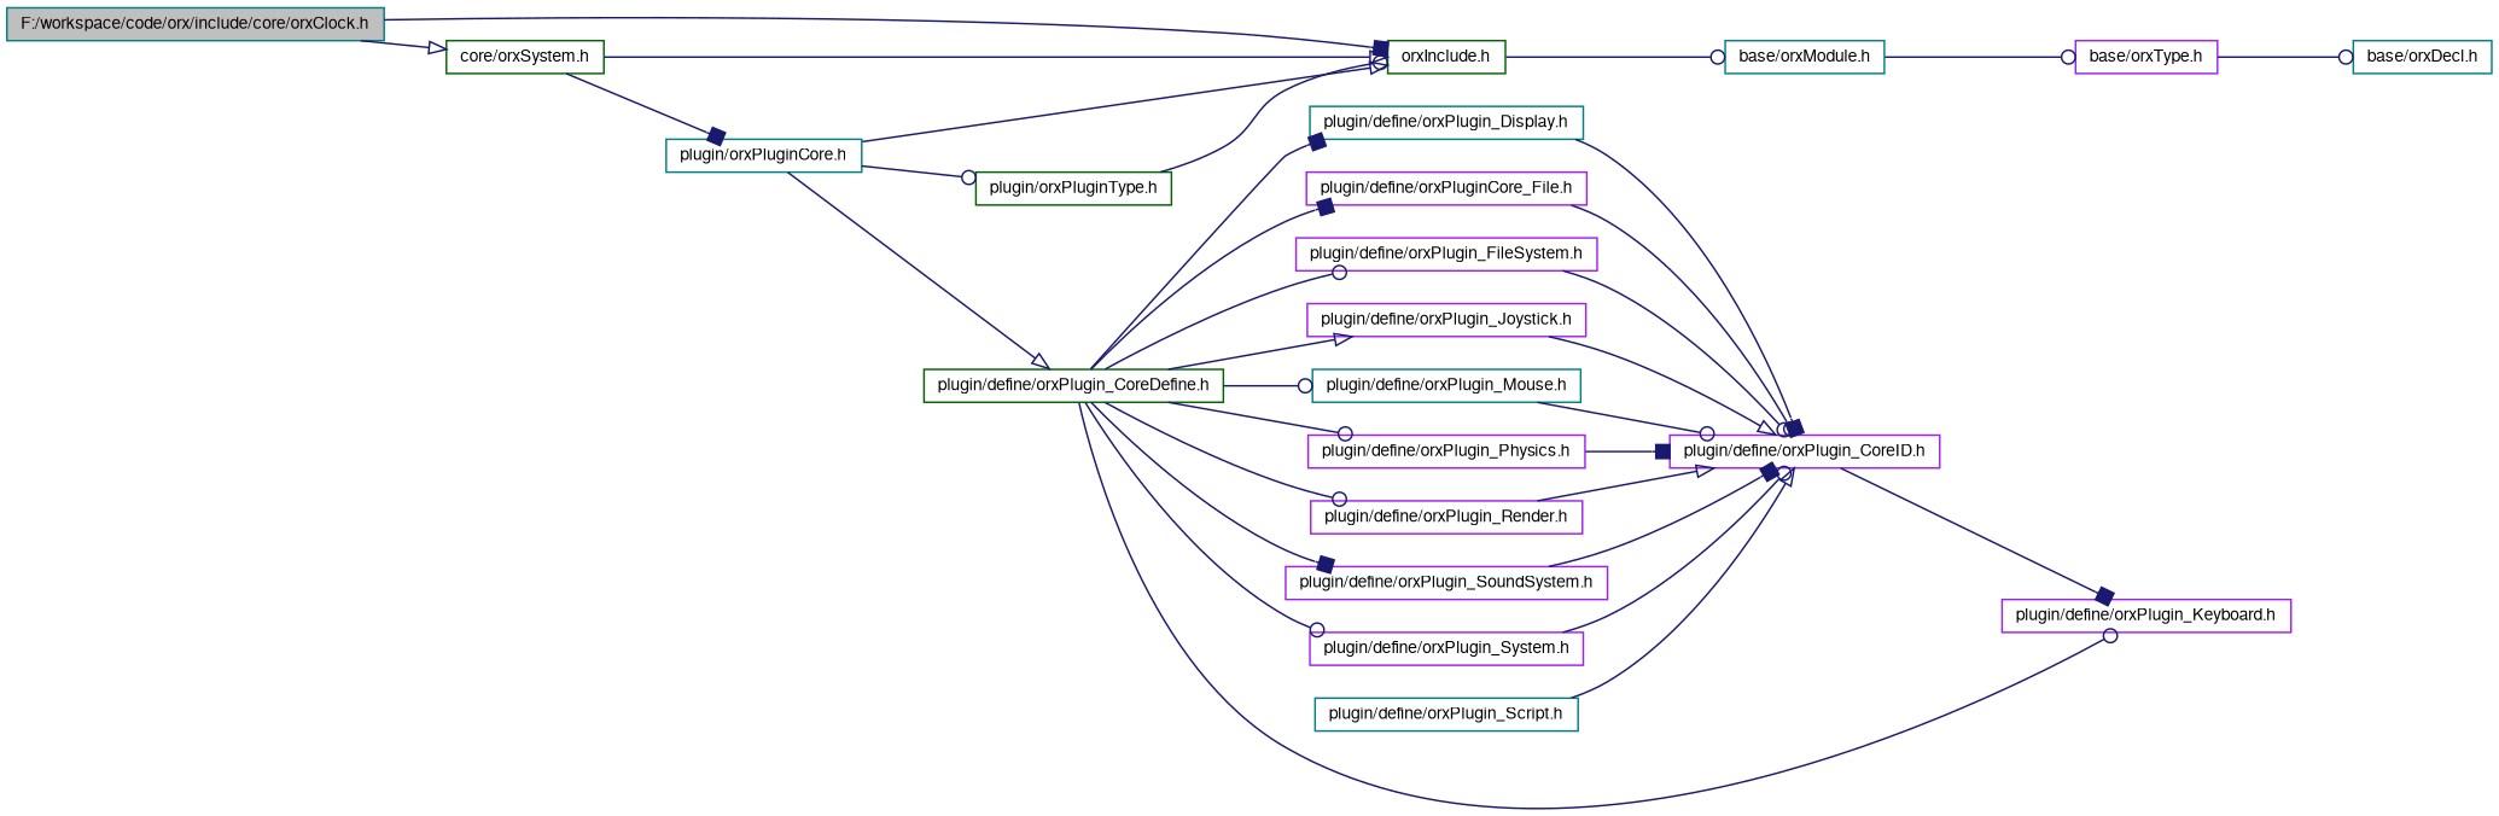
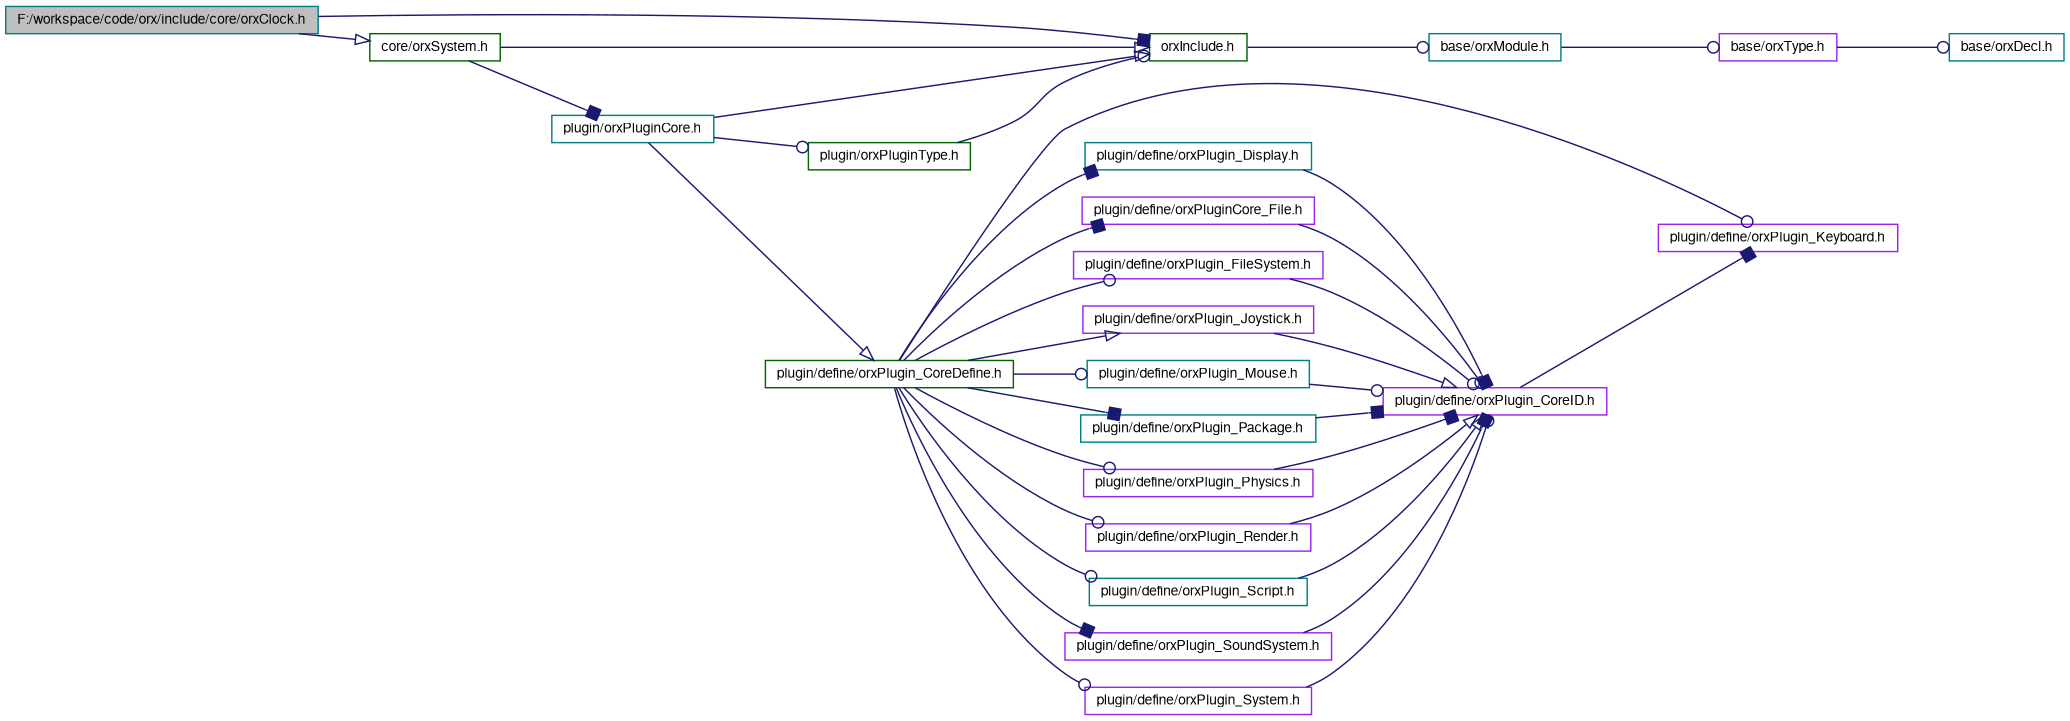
  digraph {
    rankdir=LR
    node [color=purple fontname=FreeSans fontsize=10 shape=record]
    edge [arrowhead=odot color=midnightblue fontname=FreeSans fontsize=10 labelfontname=FreeSans labelfontsize=10 style=solid]
    n1 [color=teal fillcolor=grey75 fontcolor=black height=0.2 label="F:/workspace/code/orx/include/core/orxClock.h" style=filled width=0.4]
    n2 [color=darkgreen height=0.2 label="orxInclude.h" width=0.4]
    n3 [color=darkgreen height=0.2 label="core/orxSystem.h" width=0.4]
    n4 [color=teal height=0.2 label="base/orxModule.h" width=0.4]
    n5 [color=teal height=0.2 label="plugin/orxPluginCore.h" width=0.4]
    n6 [height=0.2 label="base/orxType.h" width=0.4]
    n7 [color=teal height=0.2 label="base/orxDecl.h" width=0.4]
    n8 [color=darkgreen height=0.2 label="plugin/orxPluginType.h" width=0.4]
    n9 [color=darkgreen height=0.2 label="plugin/define/orxPlugin_CoreDefine.h" width=0.4]
    n10 [color=teal height=0.2 label="plugin/define/orxPlugin_Display.h" width=0.4]
    n11 [height=0.2 label="plugin/define/orxPluginCore_File.h" width=0.4]
    n12 [height=0.2 label="plugin/define/orxPlugin_FileSystem.h" width=0.4]
    n13 [height=0.2 label="plugin/define/orxPlugin_Joystick.h" width=0.4]
    n14 [height=0.2 label="plugin/define/orxPlugin_Keyboard.h" width=0.4]
    n15 [color=teal height=0.2 label="plugin/define/orxPlugin_Mouse.h" width=0.4]
+   n16 [color=teal height=0.2 label="plugin/define/orxPlugin_Package.h" width=0.4]
    n17 [height=0.2 label="plugin/define/orxPlugin_Physics.h" width=0.4]
    n18 [height=0.2 label="plugin/define/orxPlugin_Render.h" width=0.4]
    n19 [color=teal height=0.2 label="plugin/define/orxPlugin_Script.h" width=0.4]
    n20 [height=0.2 label="plugin/define/orxPlugin_SoundSystem.h" width=0.4]
    n21 [height=0.2 label="plugin/define/orxPlugin_System.h" width=0.4]
    n22 [height=0.2 label="plugin/define/orxPlugin_CoreID.h" width=0.4]
    n1 -> n2 [arrowhead=box]
    n1 -> n3 [arrowhead=onormal]
    n2 -> n4
    n3 -> n2 [arrowhead=onormal]
    n3 -> n5 [arrowhead=box]
    n4 -> n6
    n5 -> n2 [arrowhead=onormal]
    n5 -> n8
    n5 -> n9 [arrowhead=onormal]
    n6 -> n7
    n8 -> n2
    n9 -> n10 [arrowhead=box]
    n9 -> n11 [arrowhead=box]
    n9 -> n12
    n9 -> n13 [arrowhead=onormal]
    n9 -> n14
    n9 -> n15
+   n9 -> n16 [arrowhead=box]
    n9 -> n17
    n9 -> n18
+   n9 -> n19
    n9 -> n20 [arrowhead=box]
    n9 -> n21
    n10 -> n22 [arrowhead=box]
    n11 -> n22
    n12 -> n22
    n13 -> n22 [arrowhead=onormal]
    n15 -> n22
+   n16 -> n22 [arrowhead=box]
    n17 -> n22 [arrowhead=box]
    n18 -> n22 [arrowhead=onormal]
    n19 -> n22 [arrowhead=onormal]
    n20 -> n22 [arrowhead=box]
    n21 -> n22
    n22 -> n14 [arrowhead=box]
  }
